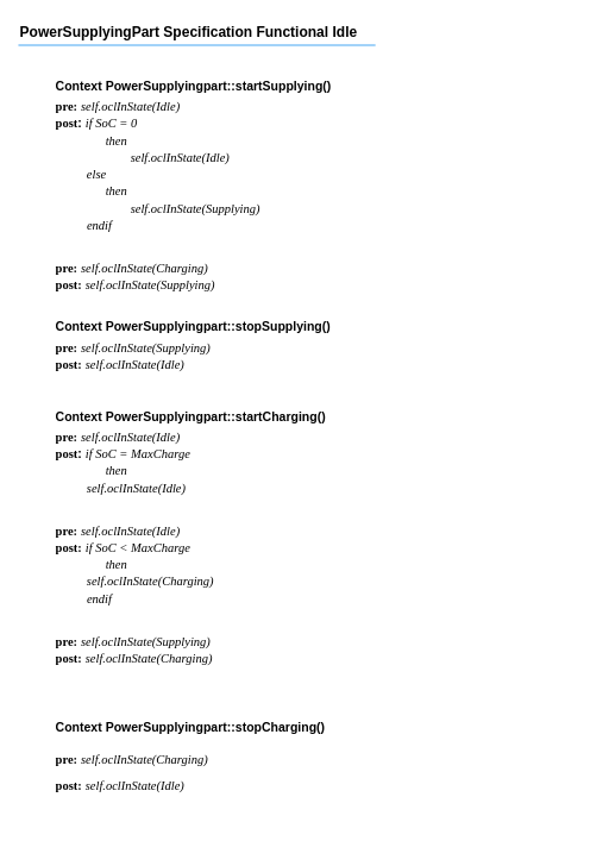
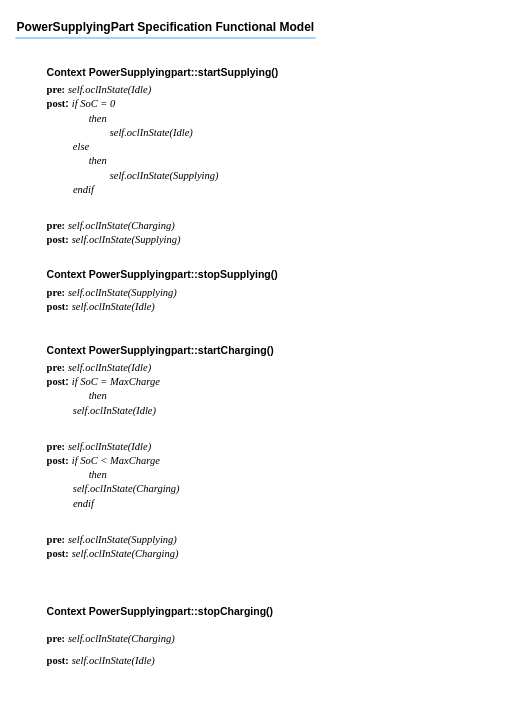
  <mxCell id="0" />
  <mxCell id="1" parent="0" />
  <mxCell id="2" value="&lt;h1 style=&quot;margin-top: 0px; line-height: 50%;&quot;&gt;&lt;font style=&quot;font-size: 14px; line-height: 50%;&quot;&gt;Context PowerSupplyingpart::startSupplying()&lt;/font&gt;&lt;/h1&gt;&lt;p style=&quot;line-height: 50%;&quot;&gt;&lt;font style=&quot;font-size: 14px; line-height: 50%;&quot;&gt;&lt;b&gt;&lt;font face=&quot;Times New Roman&quot;&gt;pre:&lt;/font&gt; &lt;/b&gt;&lt;font face=&quot;Times New Roman&quot;&gt;&lt;i&gt;self.oclInState(Idle)&lt;/i&gt;&lt;/font&gt;&lt;/font&gt;&lt;/p&gt;&lt;p style=&quot;line-height: 50%;&quot;&gt;&lt;font style=&quot;font-size: 14px; line-height: 50%;&quot;&gt;&lt;b&gt;&lt;font face=&quot;Times New Roman&quot;&gt;post&lt;/font&gt;:&lt;/b&gt;&amp;nbsp;&lt;font face=&quot;Times New Roman&quot;&gt;&lt;i&gt;if SoC = 0&lt;/i&gt;&lt;/font&gt;&lt;/font&gt;&lt;/p&gt;&lt;p style=&quot;line-height: 50%;&quot;&gt;&lt;font face=&quot;Times New Roman&quot; style=&quot;font-size: 14px; line-height: 50%;&quot;&gt;&lt;i&gt;&lt;span style=&quot;white-space: pre;&quot;&gt;&#09;&lt;/span&gt;&lt;span style=&quot;white-space: pre;&quot;&gt;&#09;&lt;/span&gt;then&lt;br&gt;&lt;/i&gt;&lt;/font&gt;&lt;/p&gt;&lt;p style=&quot;line-height: 50%;&quot;&gt;&lt;font style=&quot;font-size: 14px; line-height: 50%;&quot;&gt;&lt;font face=&quot;Times New Roman&quot;&gt;&lt;i&gt;&lt;span style=&quot;white-space: pre;&quot;&gt;&#09;&lt;/span&gt;&amp;nbsp; &lt;span style=&quot;white-space: pre;&quot;&gt;&#09;&lt;/span&gt;&lt;span style=&quot;white-space: pre;&quot;&gt;&#09;&lt;/span&gt;self.oclInState(Idle)&lt;/i&gt;&lt;/font&gt;&lt;br&gt;&lt;/font&gt;&lt;/p&gt;&lt;p style=&quot;line-height: 50%;&quot;&gt;&lt;i style=&quot;background-color: transparent; color: light-dark(rgb(0, 0, 0), rgb(255, 255, 255)); font-family: &amp;quot;Times New Roman&amp;quot;;&quot;&gt;&lt;font style=&quot;font-size: 14px; line-height: 50%;&quot;&gt;&lt;span style=&quot;white-space: pre;&quot;&gt;&#09;&lt;/span&gt;&amp;nbsp; else&lt;/font&gt;&lt;/i&gt;&lt;/p&gt;&lt;p style=&quot;line-height: 50%;&quot;&gt;&lt;font face=&quot;Times New Roman&quot; style=&quot;font-size: 14px; line-height: 50%;&quot;&gt;&lt;i&gt;&lt;span style=&quot;white-space: pre;&quot;&gt;&#09;&lt;/span&gt;&lt;span style=&quot;white-space: pre;&quot;&gt;&#09;&lt;/span&gt;then&lt;br&gt;&lt;/i&gt;&lt;/font&gt;&lt;/p&gt;&lt;p&gt;&lt;i&gt;&lt;font face=&quot;Times New Roman&quot; style=&quot;font-size: 14px;&quot;&gt;&lt;/font&gt;&lt;/i&gt;&lt;/p&gt;&lt;p style=&quot;line-height: 50%;&quot;&gt;&lt;font face=&quot;Times New Roman&quot; style=&quot;font-size: 14px; line-height: 50%;&quot;&gt;&lt;i&gt;&lt;span style=&quot;white-space: pre;&quot;&gt;&#09;&lt;/span&gt;&amp;nbsp; &lt;span style=&quot;white-space: pre;&quot;&gt;&#09;&lt;/span&gt;&lt;span style=&quot;white-space: pre;&quot;&gt;&#09;&lt;/span&gt;self.oclInState(Supplying)&lt;/i&gt;&lt;/font&gt;&lt;/p&gt;&lt;p&gt;&lt;font style=&quot;font-size: 14px;&quot;&gt;&lt;/font&gt;&lt;/p&gt;&lt;p style=&quot;line-height: 50%;&quot;&gt;&lt;font style=&quot;font-size: 14px; line-height: 50%;&quot;&gt;&lt;span style=&quot;white-space: pre;&quot;&gt;&#09;&lt;/span&gt;&amp;nbsp;&lt;font face=&quot;Times New Roman&quot;&gt;&lt;i&gt;endif&lt;/i&gt;&lt;/font&gt;&lt;br&gt;&lt;/font&gt;&lt;/p&gt;&lt;div&gt;&lt;font style=&quot;&quot;&gt;&lt;font style=&quot;font-size: 14px;&quot; face=&quot;Times New Roman&quot;&gt;&lt;i&gt;&lt;br&gt;&lt;/i&gt;&lt;/font&gt;&lt;/font&gt;&lt;/div&gt;&lt;p style=&quot;line-height: 50%;&quot;&gt;&lt;font style=&quot;font-size: 14px; line-height: 50%;&quot;&gt;&lt;b&gt;&lt;font face=&quot;Times New Roman&quot;&gt;pre:&lt;/font&gt;&amp;nbsp;&lt;/b&gt;&lt;font face=&quot;Times New Roman&quot;&gt;&lt;i&gt;self.oclInState(Charging)&lt;/i&gt;&lt;/font&gt;&lt;/font&gt;&lt;/p&gt;&lt;p style=&quot;line-height: 50%;&quot;&gt;&lt;font style=&quot;font-size: 14px; line-height: 50%;&quot;&gt;&lt;font&gt;&lt;b&gt;&lt;font face=&quot;Times New Roman&quot;&gt;post:&lt;/font&gt;&lt;/b&gt;&amp;nbsp;&lt;/font&gt;&lt;span style=&quot;background-color: transparent; color: light-dark(rgb(0, 0, 0), rgb(255, 255, 255));&quot;&gt;&lt;font face=&quot;Times New Roman&quot;&gt;&lt;i&gt;self.oclInState(Supplying)&lt;/i&gt;&lt;/font&gt;&lt;/span&gt;&lt;/font&gt;&lt;/p&gt;" style="text;html=1;whiteSpace=wrap;overflow=hidden;rounded=0;" parent="1" vertex="1"><mxGeometry x="60" y="80" width="600" height="270" as="geometry" /></mxCell>
  <mxCell id="3" value="" style="group" parent="1" vertex="1" connectable="0"><mxGeometry x="20" y="20" width="450" height="35" as="geometry" /></mxCell>
- <mxCell id="4" value="&lt;b&gt;PowerSupplyingPart Specification Functional Idle&lt;/b&gt;" style="text;fontSize=16;verticalAlign=middle;strokeColor=none;fillColor=none;whiteSpace=wrap;html=1;" parent="3" vertex="1"><mxGeometry width="450" height="30" as="geometry" /></mxCell>
+ <mxCell id="4" value="&lt;b&gt;PowerSupplyingPart Specification Functional Model&lt;/b&gt;" style="text;fontSize=16;verticalAlign=middle;strokeColor=none;fillColor=none;whiteSpace=wrap;html=1;" parent="3" vertex="1"><mxGeometry width="450" height="30" as="geometry" /></mxCell>
  <mxCell id="5" value="" style="dashed=0;shape=line;strokeWidth=2;noLabel=1;strokeColor=#0C8CF2;opacity=50;" parent="3" vertex="1"><mxGeometry y="25" width="400" height="10" as="geometry" /></mxCell>
  <mxCell id="6" value="&lt;h1 style=&quot;margin-top: 0px; line-height: 50%;&quot;&gt;&lt;font style=&quot;font-size: 14px; line-height: 50%;&quot;&gt;Context PowerSupplyingpart::stopSupplying()&lt;/font&gt;&lt;/h1&gt;&lt;p style=&quot;line-height: 50%;&quot;&gt;&lt;font style=&quot;font-size: 14px; line-height: 50%;&quot;&gt;&lt;b style=&quot;background-color: transparent; color: light-dark(rgb(0, 0, 0), rgb(255, 255, 255));&quot;&gt;&lt;font face=&quot;Times New Roman&quot;&gt;pre:&lt;/font&gt;&amp;nbsp;&lt;/b&gt;&lt;font style=&quot;background-color: transparent; color: light-dark(rgb(0, 0, 0), rgb(255, 255, 255));&quot; face=&quot;Times New Roman&quot;&gt;&lt;i&gt;self.oclInState(&lt;/i&gt;&lt;/font&gt;&lt;i style=&quot;background-color: transparent; color: light-dark(rgb(0, 0, 0), rgb(255, 255, 255)); font-family: &amp;quot;Times New Roman&amp;quot;;&quot;&gt;Supplying&lt;/i&gt;&lt;font style=&quot;background-color: transparent; color: light-dark(rgb(0, 0, 0), rgb(255, 255, 255));&quot; face=&quot;Times New Roman&quot;&gt;&lt;i&gt;)&lt;/i&gt;&lt;/font&gt;&lt;/font&gt;&lt;/p&gt;&lt;p style=&quot;line-height: 50%;&quot;&gt;&lt;font style=&quot;font-size: 14px; line-height: 50%;&quot;&gt;&lt;font&gt;&lt;b&gt;&lt;font face=&quot;Times New Roman&quot;&gt;post:&lt;/font&gt;&lt;/b&gt;&amp;nbsp;&lt;/font&gt;&lt;span style=&quot;background-color: transparent; color: light-dark(rgb(0, 0, 0), rgb(255, 255, 255));&quot;&gt;&lt;font face=&quot;Times New Roman&quot;&gt;&lt;i&gt;self.oclInState(Idle)&lt;/i&gt;&lt;/font&gt;&lt;/span&gt;&lt;/font&gt;&lt;/p&gt;" style="text;html=1;whiteSpace=wrap;overflow=hidden;rounded=0;" parent="1" vertex="1"><mxGeometry x="60" y="350" width="600" height="130" as="geometry" /></mxCell>
  <mxCell id="7" value="&lt;h1 style=&quot;margin-top: 0px; line-height: 50%;&quot;&gt;&lt;font style=&quot;font-size: 14px; line-height: 50%;&quot;&gt;Context PowerSupplyingpart::startCharging()&lt;/font&gt;&lt;/h1&gt;&lt;p style=&quot;line-height: 50%;&quot;&gt;&lt;font style=&quot;font-size: 14px; line-height: 50%;&quot;&gt;&lt;b&gt;&lt;font face=&quot;Times New Roman&quot;&gt;pre:&lt;/font&gt; &lt;/b&gt;&lt;font face=&quot;Times New Roman&quot;&gt;&lt;i&gt;self.oclInState(Idle)&lt;/i&gt;&lt;/font&gt;&lt;/font&gt;&lt;/p&gt;&lt;p style=&quot;line-height: 50%;&quot;&gt;&lt;font style=&quot;font-size: 14px; line-height: 50%;&quot;&gt;&lt;b&gt;&lt;font face=&quot;Times New Roman&quot;&gt;post&lt;/font&gt;:&lt;/b&gt;&amp;nbsp;&lt;font face=&quot;Times New Roman&quot;&gt;&lt;i&gt;if SoC = MaxCharge&lt;/i&gt;&lt;/font&gt;&lt;/font&gt;&lt;/p&gt;&lt;p style=&quot;line-height: 50%;&quot;&gt;&lt;font face=&quot;Times New Roman&quot; style=&quot;font-size: 14px; line-height: 50%;&quot;&gt;&lt;i&gt;&lt;span style=&quot;white-space: pre;&quot;&gt;&#09;&lt;/span&gt;&lt;span style=&quot;white-space: pre;&quot;&gt;&#09;&lt;/span&gt;then&lt;br&gt;&lt;/i&gt;&lt;/font&gt;&lt;/p&gt;&lt;p style=&quot;line-height: 50%;&quot;&gt;&lt;font style=&quot;font-size: 14px; line-height: 50%;&quot;&gt;&lt;font face=&quot;Times New Roman&quot;&gt;&lt;i&gt;&lt;span style=&quot;white-space: pre;&quot;&gt;&#09;&lt;/span&gt;&amp;nbsp; self.oclInState(Idle)&lt;/i&gt;&lt;/font&gt;&lt;br&gt;&lt;/font&gt;&lt;/p&gt;&lt;p&gt;&lt;font style=&quot;font-size: 14px;&quot;&gt;&lt;br&gt;&lt;/font&gt;&lt;/p&gt;&lt;p style=&quot;line-height: 50%;&quot;&gt;&lt;font style=&quot;font-size: 14px; line-height: 50%;&quot;&gt;&lt;b&gt;&lt;font face=&quot;Times New Roman&quot;&gt;pre:&lt;/font&gt;&amp;nbsp;&lt;/b&gt;&lt;font face=&quot;Times New Roman&quot;&gt;&lt;i&gt;self.oclInState(Idle)&lt;/i&gt;&lt;/font&gt;&lt;/font&gt;&lt;/p&gt;&lt;p style=&quot;line-height: 50%;&quot;&gt;&lt;font style=&quot;font-size: 14px; line-height: 50%;&quot;&gt;&lt;font&gt;&lt;b&gt;&lt;font face=&quot;Times New Roman&quot;&gt;post:&lt;/font&gt;&lt;/b&gt;&amp;nbsp;&lt;font face=&quot;Times New Roman&quot;&gt;&lt;i&gt;if SoC &amp;lt;&amp;nbsp;&lt;/i&gt;&lt;/font&gt;&lt;/font&gt;&lt;i style=&quot;background-color: transparent; color: light-dark(rgb(0, 0, 0), rgb(255, 255, 255)); font-family: &amp;quot;Times New Roman&amp;quot;;&quot;&gt;MaxCharge&lt;/i&gt;&lt;/font&gt;&lt;/p&gt;&lt;p style=&quot;line-height: 50%;&quot;&gt;&lt;font face=&quot;Times New Roman&quot; style=&quot;font-size: 14px; line-height: 50%;&quot;&gt;&lt;i&gt;&lt;span style=&quot;white-space: pre;&quot;&gt;&#09;&lt;/span&gt;&lt;span style=&quot;white-space: pre;&quot;&gt;&#09;&lt;/span&gt;then&lt;br&gt;&lt;/i&gt;&lt;/font&gt;&lt;/p&gt;&lt;p&gt;&lt;i&gt;&lt;font face=&quot;Times New Roman&quot; style=&quot;font-size: 14px;&quot;&gt;&lt;/font&gt;&lt;/i&gt;&lt;/p&gt;&lt;p style=&quot;line-height: 50%;&quot;&gt;&lt;font face=&quot;Times New Roman&quot; style=&quot;font-size: 14px; line-height: 50%;&quot;&gt;&lt;i&gt;&lt;span style=&quot;white-space: pre;&quot;&gt;&#09;&lt;/span&gt;&amp;nbsp; self.oclInState(Charging)&lt;/i&gt;&lt;/font&gt;&lt;/p&gt;&lt;p&gt;&lt;font style=&quot;font-size: 14px;&quot;&gt;&lt;/font&gt;&lt;/p&gt;&lt;p style=&quot;line-height: 50%;&quot;&gt;&lt;font style=&quot;font-size: 14px; line-height: 50%;&quot;&gt;&lt;span style=&quot;white-space: pre;&quot;&gt;&#09;&lt;/span&gt;&amp;nbsp;&lt;font face=&quot;Times New Roman&quot;&gt;&lt;i&gt;endif&lt;/i&gt;&lt;/font&gt;&lt;br&gt;&lt;/font&gt;&lt;/p&gt;&lt;div&gt;&lt;font style=&quot;&quot;&gt;&lt;font style=&quot;font-size: 14px;&quot; face=&quot;Times New Roman&quot;&gt;&lt;i&gt;&lt;br&gt;&lt;/i&gt;&lt;/font&gt;&lt;/font&gt;&lt;/div&gt;&lt;p style=&quot;line-height: 50%;&quot;&gt;&lt;font style=&quot;font-size: 14px; line-height: 50%;&quot;&gt;&lt;b&gt;&lt;font face=&quot;Times New Roman&quot;&gt;pre:&lt;/font&gt;&amp;nbsp;&lt;/b&gt;&lt;font face=&quot;Times New Roman&quot;&gt;&lt;i&gt;self.oclInState(&lt;/i&gt;&lt;/font&gt;&lt;i style=&quot;font-family: &amp;quot;Times New Roman&amp;quot;;&quot;&gt;Supplying&lt;/i&gt;&lt;font face=&quot;Times New Roman&quot;&gt;&lt;i&gt;)&lt;/i&gt;&lt;/font&gt;&lt;/font&gt;&lt;/p&gt;&lt;p style=&quot;line-height: 50%;&quot;&gt;&lt;font style=&quot;font-size: 14px; line-height: 50%;&quot;&gt;&lt;font&gt;&lt;b&gt;&lt;font face=&quot;Times New Roman&quot;&gt;post:&lt;/font&gt;&lt;/b&gt;&amp;nbsp;&lt;/font&gt;&lt;span style=&quot;background-color: transparent; color: light-dark(rgb(0, 0, 0), rgb(255, 255, 255));&quot;&gt;&lt;font face=&quot;Times New Roman&quot;&gt;&lt;i&gt;self.oclInState(&lt;/i&gt;&lt;/font&gt;&lt;/span&gt;&lt;i style=&quot;font-family: &amp;quot;Times New Roman&amp;quot;;&quot;&gt;Charging&lt;/i&gt;&lt;span style=&quot;background-color: transparent; color: light-dark(rgb(0, 0, 0), rgb(255, 255, 255));&quot;&gt;&lt;font face=&quot;Times New Roman&quot;&gt;&lt;i&gt;)&lt;/i&gt;&lt;/font&gt;&lt;/span&gt;&lt;/font&gt;&lt;/p&gt;" style="text;html=1;whiteSpace=wrap;overflow=hidden;rounded=0;" parent="1" vertex="1"><mxGeometry x="60" y="450" width="600" height="310" as="geometry" /></mxCell>
  <mxCell id="8" value="&lt;h1 style=&quot;margin-top: 0px;&quot;&gt;&lt;font style=&quot;font-size: 14px;&quot;&gt;Context PowerSupplyingpart::stopCharging()&lt;/font&gt;&lt;/h1&gt;&lt;p&gt;&lt;font style=&quot;font-size: 14px;&quot;&gt;&lt;b style=&quot;background-color: transparent; color: light-dark(rgb(0, 0, 0), rgb(255, 255, 255));&quot;&gt;&lt;font face=&quot;Times New Roman&quot;&gt;pre:&lt;/font&gt;&amp;nbsp;&lt;/b&gt;&lt;font style=&quot;background-color: transparent; color: light-dark(rgb(0, 0, 0), rgb(255, 255, 255));&quot; face=&quot;Times New Roman&quot;&gt;&lt;i&gt;self.oclInState(&lt;/i&gt;&lt;/font&gt;&lt;i style=&quot;background-color: transparent; color: light-dark(rgb(0, 0, 0), rgb(255, 255, 255)); font-family: &amp;quot;Times New Roman&amp;quot;;&quot;&gt;Charging&lt;/i&gt;&lt;font style=&quot;background-color: transparent; color: light-dark(rgb(0, 0, 0), rgb(255, 255, 255));&quot; face=&quot;Times New Roman&quot;&gt;&lt;i&gt;)&lt;/i&gt;&lt;/font&gt;&lt;/font&gt;&lt;/p&gt;&lt;p&gt;&lt;font style=&quot;font-size: 14px;&quot;&gt;&lt;font style=&quot;&quot;&gt;&lt;b&gt;&lt;font face=&quot;Times New Roman&quot;&gt;post:&lt;/font&gt;&lt;/b&gt;&amp;nbsp;&lt;/font&gt;&lt;span style=&quot;background-color: transparent; color: light-dark(rgb(0, 0, 0), rgb(255, 255, 255));&quot;&gt;&lt;font style=&quot;&quot; face=&quot;Times New Roman&quot;&gt;&lt;i style=&quot;&quot;&gt;self.oclInState(Idle)&lt;/i&gt;&lt;/font&gt;&lt;/span&gt;&lt;/font&gt;&lt;/p&gt;" style="text;html=1;whiteSpace=wrap;overflow=hidden;rounded=0;" parent="1" vertex="1"><mxGeometry x="60" y="790" width="600" height="130" as="geometry" /></mxCell>
